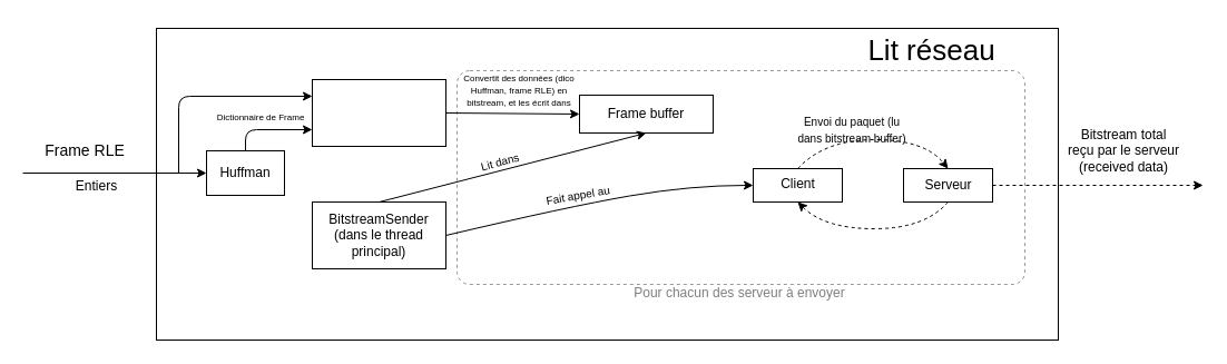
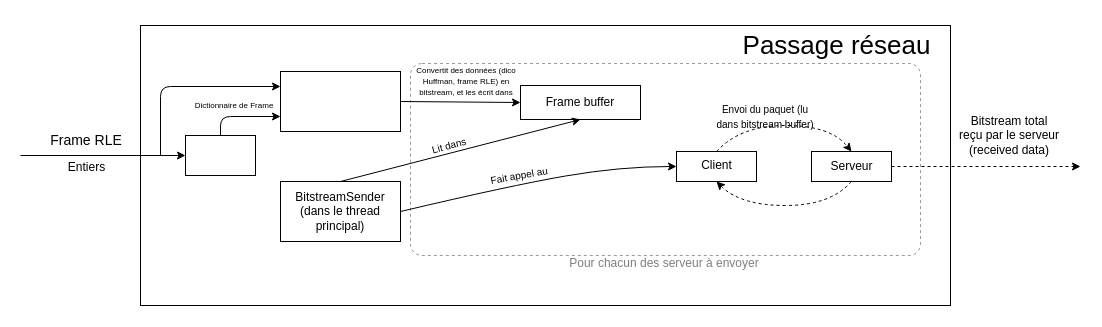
  <mxCell id="0" />
  <mxCell id="1" parent="0" />
  <mxCell id="2" value="" style="rounded=0;whiteSpace=wrap;html=1;" parent="1" vertex="1"><mxGeometry x="140" y="25" width="810" height="280" as="geometry" /></mxCell>
- <mxCell id="3" value="&lt;font style=&quot;font-size: 26px&quot;&gt;Lit réseau&lt;/font&gt;" style="text;html=1;strokeColor=none;fillColor=none;align=center;verticalAlign=middle;whiteSpace=wrap;rounded=0;" parent="1" vertex="1"><mxGeometry x="706.5" y="20" width="259" height="50" as="geometry" /></mxCell>
+ <mxCell id="3" value="&lt;font style=&quot;font-size: 26px&quot;&gt;Passage réseau&lt;/font&gt;" style="text;html=1;strokeColor=none;fillColor=none;align=center;verticalAlign=middle;whiteSpace=wrap;rounded=0;" parent="1" vertex="1"><mxGeometry x="706.5" y="20" width="259" height="50" as="geometry" /></mxCell>
  <mxCell id="4" value="&lt;font style=&quot;font-size: 12px&quot;&gt;Bitstream total reçu par le serveur (received data)&lt;/font&gt;" style="text;html=1;strokeColor=none;fillColor=none;align=center;verticalAlign=middle;whiteSpace=wrap;rounded=0;fontSize=12;" parent="1" vertex="1"><mxGeometry x="957" y="107" width="104" height="56" as="geometry" /></mxCell>
- <mxCell id="5" value="&lt;font style=&quot;font-size: 14px&quot;&gt;Frame RLE&lt;/font&gt;" style="text;html=1;strokeColor=none;fillColor=none;align=center;verticalAlign=middle;whiteSpace=wrap;rounded=0;" parent="1" vertex="1"><mxGeometry x="26" y="125" width="100" height="20" as="geometry" /></mxCell>
+ <mxCell id="5" value="&lt;font style=&quot;font-size: 14px&quot;&gt;Frame RLE&lt;/font&gt;" style="text;html=1;strokeColor=none;fillColor=none;align=center;verticalAlign=middle;whiteSpace=wrap;rounded=0;" parent="1" vertex="1"><mxGeometry x="36" y="130" width="100" height="20" as="geometry" /></mxCell>
  <mxCell id="6" value="" style="rounded=0;whiteSpace=wrap;html=1;" parent="1" vertex="1"><mxGeometry x="280" y="71" width="120" height="60" as="geometry" /></mxCell>
  <mxCell id="7" value="" style="rounded=0;whiteSpace=wrap;html=1;strokeWidth=1;" parent="1" vertex="1"><mxGeometry x="520" y="85" width="120" height="34" as="geometry" /></mxCell>
  <mxCell id="8" value="Frame buffer" style="text;html=1;strokeColor=none;fillColor=none;align=center;verticalAlign=middle;whiteSpace=wrap;rounded=0;" parent="1" vertex="1"><mxGeometry x="525" y="92" width="110" height="20" as="geometry" /></mxCell>
  <mxCell id="9" value="" style="rounded=0;whiteSpace=wrap;html=1;" parent="1" vertex="1"><mxGeometry x="280" y="181" width="120" height="60" as="geometry" /></mxCell>
  <mxCell id="10" value="BitstreamSender (dans le thread principal)" style="text;html=1;strokeColor=none;fillColor=none;align=center;verticalAlign=middle;whiteSpace=wrap;rounded=0;" parent="1" vertex="1"><mxGeometry x="285" y="191" width="110" height="40" as="geometry" /></mxCell>
  <mxCell id="11" value="" style="rounded=0;whiteSpace=wrap;html=1;" parent="1" vertex="1"><mxGeometry x="811" y="151" width="80" height="30" as="geometry" /></mxCell>
  <mxCell id="12" value="Serveur" style="text;html=1;strokeColor=none;fillColor=none;align=center;verticalAlign=middle;whiteSpace=wrap;rounded=0;" parent="1" vertex="1"><mxGeometry x="818.5" y="156" width="65" height="20" as="geometry" /></mxCell>
  <mxCell id="13" value="" style="rounded=0;whiteSpace=wrap;html=1;" parent="1" vertex="1"><mxGeometry x="676" y="151" width="80" height="30" as="geometry" /></mxCell>
  <mxCell id="14" value="Client" style="text;html=1;strokeColor=none;fillColor=none;align=center;verticalAlign=middle;whiteSpace=wrap;rounded=0;" parent="1" vertex="1"><mxGeometry x="683.5" y="155" width="65" height="20" as="geometry" /></mxCell>
  <mxCell id="15" value="" style="curved=1;endArrow=classic;html=1;dashed=1;fontSize=12;entryX=0.5;entryY=0;entryDx=0;entryDy=0;exitX=0.5;exitY=0;exitDx=0;exitDy=0;" parent="1" source="13" target="11" edge="1"><mxGeometry width="50" height="50" relative="1" as="geometry"><mxPoint x="610" y="185" as="sourcePoint" /><mxPoint x="660" y="135" as="targetPoint" /><Array as="points"><mxPoint x="740" y="125" /><mxPoint x="830" y="125" /></Array></mxGeometry></mxCell>
  <mxCell id="16" value="" style="curved=1;endArrow=classic;html=1;dashed=1;fontSize=12;entryX=0.5;entryY=1;entryDx=0;entryDy=0;exitX=0.5;exitY=1;exitDx=0;exitDy=0;" parent="1" source="11" target="13" edge="1"><mxGeometry width="50" height="50" relative="1" as="geometry"><mxPoint x="760" y="315" as="sourcePoint" /><mxPoint x="895" y="315" as="targetPoint" /><Array as="points"><mxPoint x="830" y="205" /><mxPoint x="740" y="205" /></Array></mxGeometry></mxCell>
  <mxCell id="17" value="" style="endArrow=classic;html=1;fontSize=12;exitX=1;exitY=0.5;exitDx=0;exitDy=0;entryX=0;entryY=0.5;entryDx=0;entryDy=0;" parent="1" source="6" target="7" edge="1"><mxGeometry width="50" height="50" relative="1" as="geometry"><mxPoint x="490" y="345" as="sourcePoint" /><mxPoint x="540" y="295" as="targetPoint" /></mxGeometry></mxCell>
  <mxCell id="18" value="" style="endArrow=classic;html=1;fontSize=12;exitX=0.5;exitY=0;exitDx=0;exitDy=0;entryX=0.5;entryY=1;entryDx=0;entryDy=0;" parent="1" source="9" target="7" edge="1"><mxGeometry width="50" height="50" relative="1" as="geometry"><mxPoint x="520" y="-5" as="sourcePoint" /><mxPoint x="570" y="-55" as="targetPoint" /></mxGeometry></mxCell>
  <mxCell id="19" value="&lt;font style=&quot;line-height: 90% ; font-size: 8px&quot;&gt;Convertit des données (dico Huffman, frame RLE) en bitstream, et les écrit dans&lt;/font&gt;" style="text;html=1;strokeColor=none;fillColor=none;align=center;verticalAlign=middle;whiteSpace=wrap;rounded=0;fontSize=9;opacity=80;spacing=2;" parent="1" vertex="1"><mxGeometry x="414" y="62" width="104" height="37" as="geometry" /></mxCell>
  <mxCell id="20" value="&lt;font style=&quot;font-size: 10px&quot;&gt;Lit dans&lt;/font&gt;" style="text;html=1;strokeColor=none;fillColor=none;align=center;verticalAlign=middle;whiteSpace=wrap;rounded=0;fontSize=12;opacity=80;rotation=345;" parent="1" vertex="1"><mxGeometry x="415" y="135" width="68" height="20" as="geometry" /></mxCell>
  <mxCell id="21" value="" style="curved=1;endArrow=classic;html=1;fontSize=12;entryX=0;entryY=0.5;entryDx=0;entryDy=0;exitX=1;exitY=0.5;exitDx=0;exitDy=0;" parent="1" source="9" target="13" edge="1"><mxGeometry width="50" height="50" relative="1" as="geometry"><mxPoint x="430" y="225" as="sourcePoint" /><mxPoint x="480" y="175" as="targetPoint" /><Array as="points"><mxPoint x="510" y="185" /><mxPoint x="620" y="166" /></Array></mxGeometry></mxCell>
  <mxCell id="22" value="&lt;font style=&quot;font-size: 10px&quot;&gt;Envoi du paquet (lu dans bitstream buffer)&lt;/font&gt;" style="text;html=1;strokeColor=none;fillColor=none;align=center;verticalAlign=middle;whiteSpace=wrap;rounded=0;fontSize=12;opacity=80;" parent="1" vertex="1"><mxGeometry x="715" y="100" width="100" height="32" as="geometry" /></mxCell>
  <mxCell id="23" value="&lt;span style=&quot;font-size: 10px&quot;&gt;Fait appel au&lt;/span&gt;" style="text;html=1;strokeColor=none;fillColor=none;align=center;verticalAlign=middle;whiteSpace=wrap;rounded=0;fontSize=12;opacity=80;rotation=350;" parent="1" vertex="1"><mxGeometry x="489" y="165" width="60" height="20" as="geometry" /></mxCell>
  <mxCell id="24" value="" style="rounded=1;whiteSpace=wrap;html=1;fillColor=none;dashed=1;opacity=40;arcSize=6;" parent="1" vertex="1"><mxGeometry x="410" y="63" width="510" height="192" as="geometry" /></mxCell>
  <mxCell id="25" value="&lt;font style=&quot;font-size: 12px&quot;&gt;Pour chacun des serveur à envoyer&lt;/font&gt;" style="text;html=1;strokeColor=none;fillColor=none;align=center;verticalAlign=middle;whiteSpace=wrap;rounded=0;dashed=1;opacity=70;textOpacity=50;" parent="1" vertex="1"><mxGeometry x="542" y="253" width="244" height="20" as="geometry" /></mxCell>
  <mxCell id="26" value="" style="rounded=0;whiteSpace=wrap;html=1;" parent="1" vertex="1"><mxGeometry x="185" y="135" width="70" height="40" as="geometry" /></mxCell>
- <mxCell id="27" value="Huffman" style="text;html=1;strokeColor=none;fillColor=none;align=center;verticalAlign=middle;whiteSpace=wrap;rounded=0;" parent="1" vertex="1"><mxGeometry x="190" y="142" width="60" height="26" as="geometry" /></mxCell>
  <mxCell id="28" value="" style="endArrow=classic;html=1;fontSize=12;entryX=0;entryY=0.25;entryDx=0;entryDy=0;" parent="1" target="6" edge="1"><mxGeometry width="50" height="50" relative="1" as="geometry"><mxPoint x="160" y="155" as="sourcePoint" /><mxPoint x="440" y="105" as="targetPoint" /><Array as="points"><mxPoint x="160" y="86" /></Array></mxGeometry></mxCell>
  <mxCell id="29" value="" style="endArrow=classic;html=1;fontSize=12;exitX=0.5;exitY=0;exitDx=0;exitDy=0;entryX=0;entryY=0.75;entryDx=0;entryDy=0;" parent="1" source="26" target="6" edge="1"><mxGeometry width="50" height="50" relative="1" as="geometry"><mxPoint x="380" y="165" as="sourcePoint" /><mxPoint x="430" y="115" as="targetPoint" /><Array as="points"><mxPoint x="220" y="116" /></Array></mxGeometry></mxCell>
  <mxCell id="30" value="&lt;font style=&quot;font-size: 8px&quot;&gt;Dictionnaire de Frame&lt;/font&gt;" style="text;html=1;strokeColor=none;fillColor=none;align=center;verticalAlign=middle;whiteSpace=wrap;rounded=0;fontSize=12;" parent="1" vertex="1"><mxGeometry x="184" y="90" width="100" height="27" as="geometry" /></mxCell>
  <mxCell id="31" value="Entiers" style="text;html=1;strokeColor=none;fillColor=none;align=center;verticalAlign=middle;whiteSpace=wrap;rounded=0;" parent="1" vertex="1"><mxGeometry x="45.5" y="154" width="81" height="25" as="geometry" /></mxCell>
  <mxCell id="32" value="" style="endArrow=classic;html=1;entryX=0;entryY=0.5;entryDx=0;entryDy=0;" edge="1" parent="1" target="26"><mxGeometry width="50" height="50" relative="1" as="geometry"><mxPoint x="20" y="155" as="sourcePoint" /><mxPoint x="20" y="155" as="targetPoint" /></mxGeometry></mxCell>
  <mxCell id="33" value="" style="endArrow=classic;html=1;exitX=1;exitY=0.5;exitDx=0;exitDy=0;dashed=1;" edge="1" parent="1" source="11"><mxGeometry width="50" height="50" relative="1" as="geometry"><mxPoint x="990" y="185" as="sourcePoint" /><mxPoint x="1080" y="166" as="targetPoint" /></mxGeometry></mxCell>
